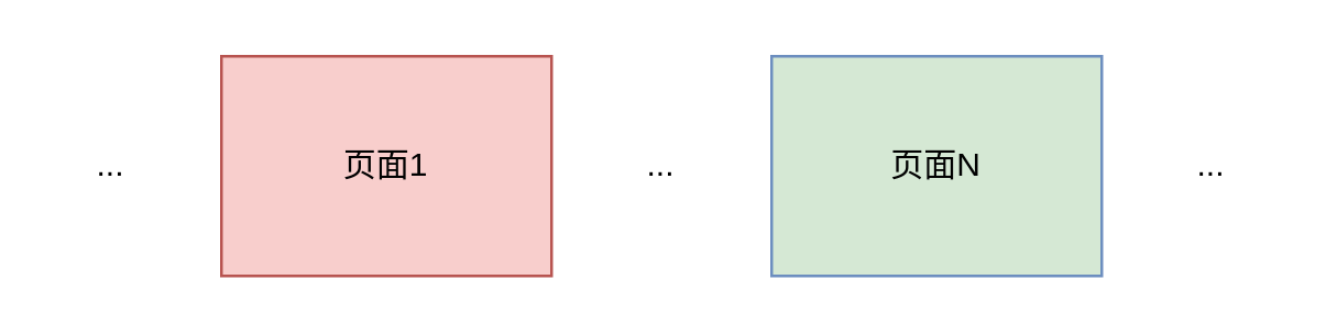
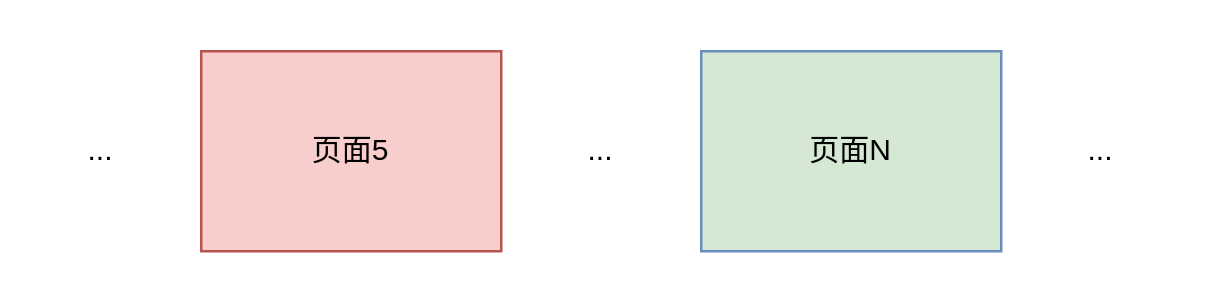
  <mxCell id="0" />
  <mxCell id="1" parent="0" />
- <mxCell id="2" value="页面1" style="rounded=0;whiteSpace=wrap;html=1;fillColor=#f8cecc;strokeColor=#b85450;" vertex="1" parent="1"><mxGeometry x="80" y="20" width="120" height="80" as="geometry" /></mxCell>
+ <mxCell id="2" value="页面5" style="rounded=0;whiteSpace=wrap;html=1;fillColor=#f8cecc;strokeColor=#b85450;" vertex="1" parent="1"><mxGeometry x="80" y="20" width="120" height="80" as="geometry" /></mxCell>
  <mxCell id="3" value="页面N" style="rounded=0;whiteSpace=wrap;html=1;fillColor=#d5e8d4;strokeColor=#6c8ebf;" vertex="1" parent="1"><mxGeometry x="280" y="20" width="120" height="80" as="geometry" /></mxCell>
  <mxCell id="4" value="..." style="text;html=1;strokeColor=none;fillColor=none;align=center;verticalAlign=middle;whiteSpace=wrap;rounded=0;" vertex="1" parent="1"><mxGeometry x="220" y="50" width="40" height="20" as="geometry" /></mxCell>
  <mxCell id="5" value="..." style="text;html=1;strokeColor=none;fillColor=none;align=center;verticalAlign=middle;whiteSpace=wrap;rounded=0;" vertex="1" parent="1"><mxGeometry x="20" y="50" width="40" height="20" as="geometry" /></mxCell>
  <mxCell id="6" value="..." style="text;html=1;strokeColor=none;fillColor=none;align=center;verticalAlign=middle;whiteSpace=wrap;rounded=0;" vertex="1" parent="1"><mxGeometry x="420" y="50" width="40" height="20" as="geometry" /></mxCell>
